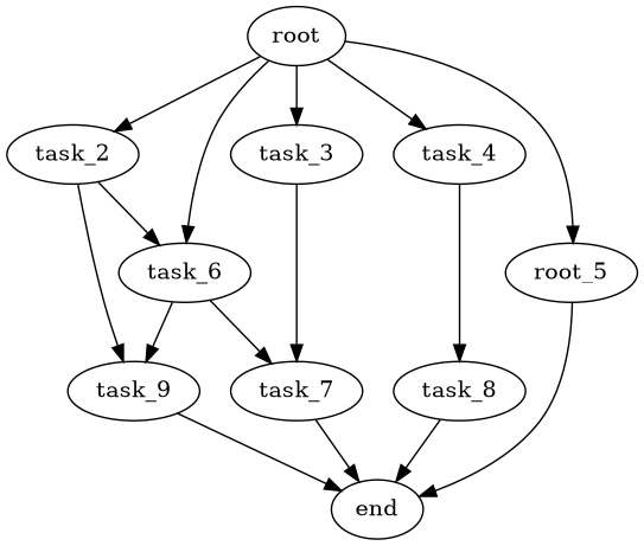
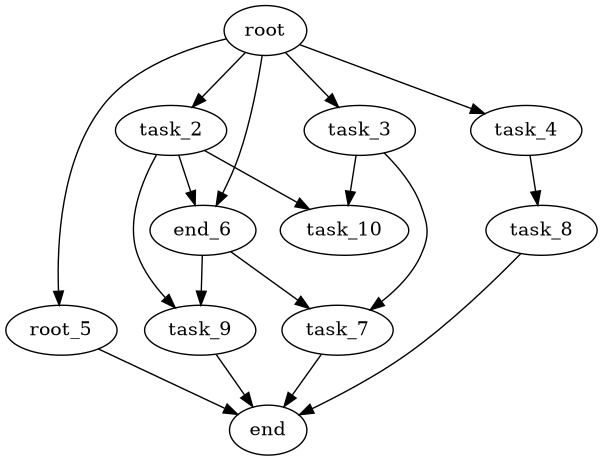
  digraph {
    root
    task_2
    task_3
    task_4
    n5 [label=root_5]
-   task_6
+   task_6 [label=end_6]
    task_9
+   task_10
    task_7
    task_8
    end
    root -> task_2
    root -> task_3
    root -> task_4
    root -> n5
    root -> task_6
    task_2 -> task_6
    task_2 -> task_9
+   task_2 -> task_10
+   task_3 -> task_10
    task_3 -> task_7
    task_4 -> task_8
    n5 -> end
    task_6 -> task_9
    task_6 -> task_7
    task_9 -> end
    task_7 -> end
    task_8 -> end
  }
